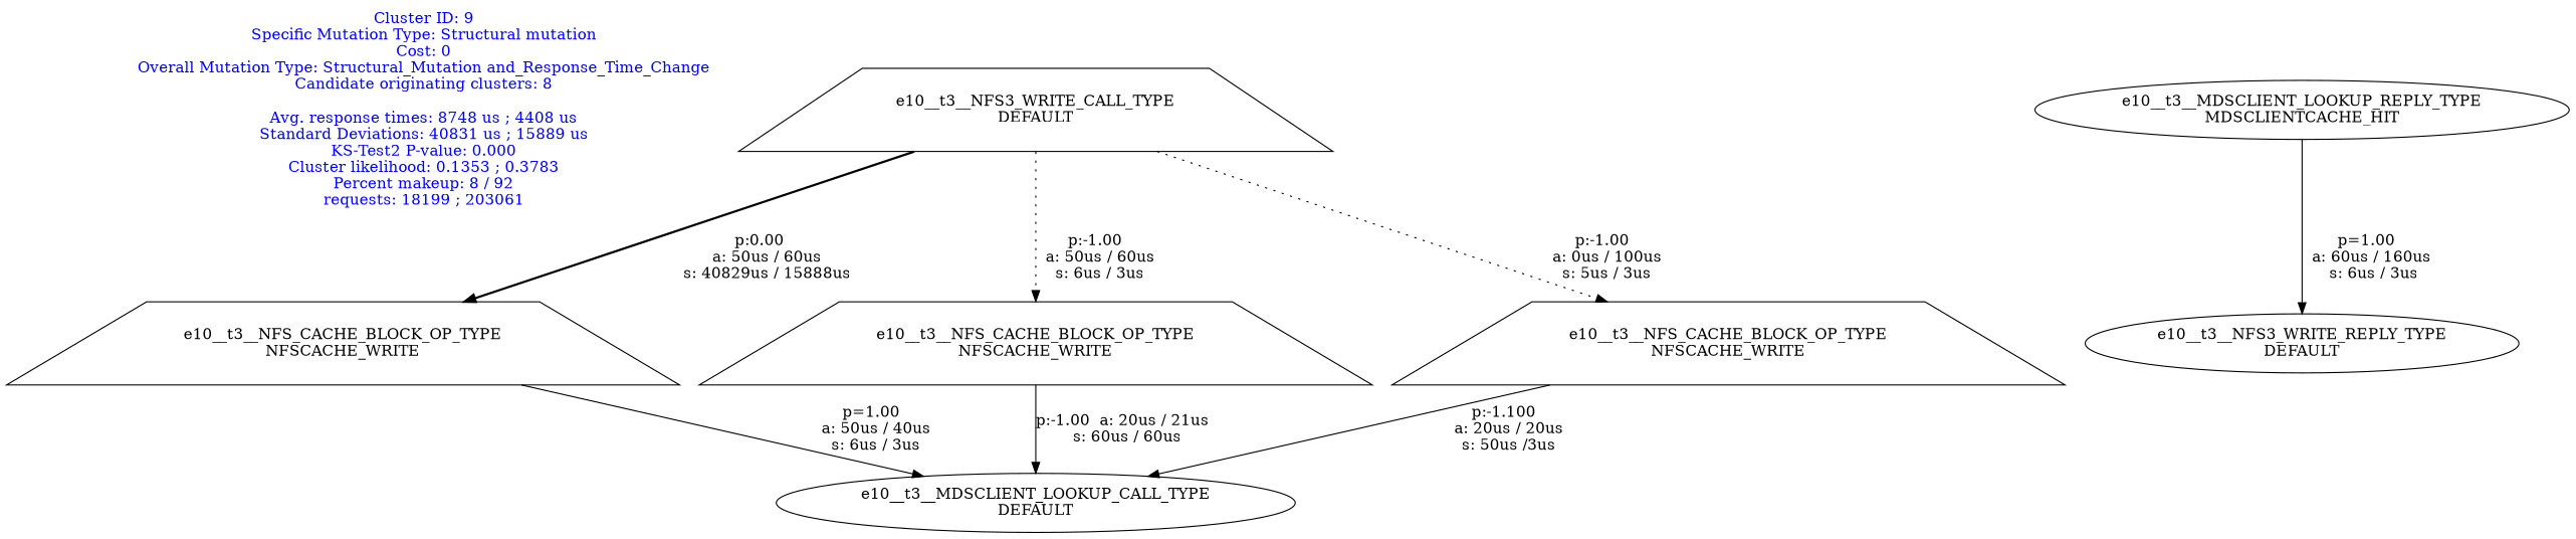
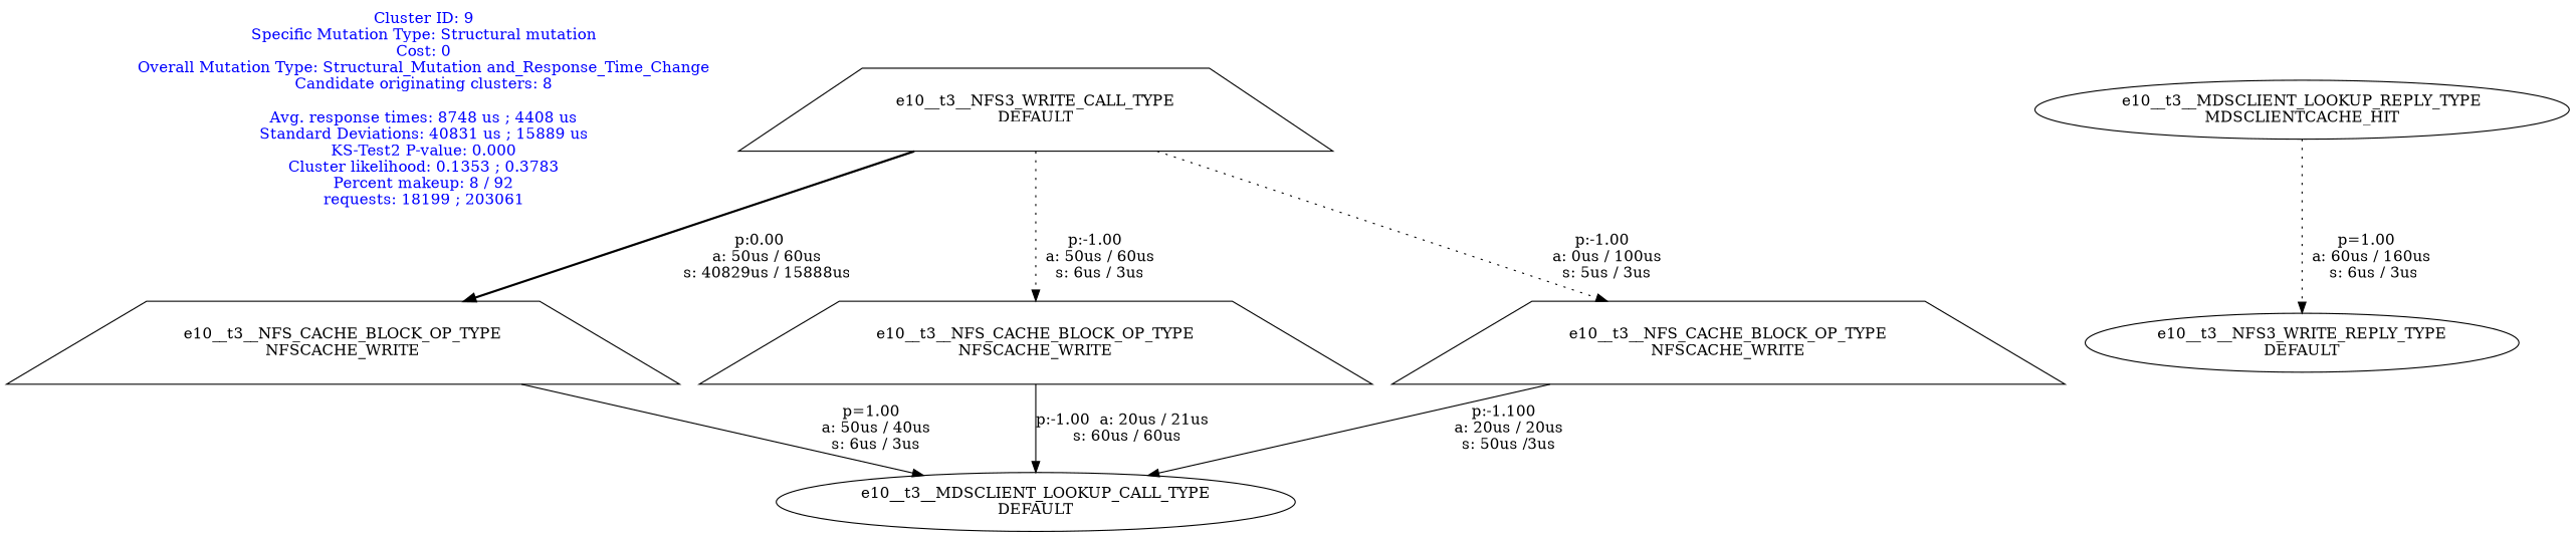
  digraph {
    node [shape=trapezium]
    edge [color=black style=dotted]
    n1 [fontcolor=blue label="Cluster ID: 9\nSpecific Mutation Type: Structural mutation\nCost: 0\nOverall Mutation Type: Structural_Mutation and_Response_Time_Change\nCandidate originating clusters: 8\n\nAvg. response times: 8748 us ; 4408 us\nStandard Deviations: 40831 us ; 15889 us\nKS-Test2 P-value: 0.000\nCluster likelihood: 0.1353 ; 0.3783\nPercent makeup: 8 / 92\nrequests: 18199 ; 203061" shape=plaintext]
    n2 [label="e10__t3__NFS3_WRITE_CALL_TYPE\nDEFAULT"]
    n3 [label="e10__t3__NFS_CACHE_BLOCK_OP_TYPE\nNFSCACHE_WRITE"]
    n4 [label="e10__t3__NFS_CACHE_BLOCK_OP_TYPE\nNFSCACHE_WRITE"]
    n5 [label="e10__t3__NFS_CACHE_BLOCK_OP_TYPE\nNFSCACHE_WRITE"]
    n6 [label="e10__t3__MDSCLIENT_LOOKUP_CALL_TYPE\nDEFAULT" shape=ellipse]
    n7 [label="e10__t3__NFS3_WRITE_REPLY_TYPE\nDEFAULT" shape=ellipse]
    n8 [label="e10__t3__MDSCLIENT_LOOKUP_REPLY_TYPE\nMDSCLIENTCACHE_HIT" shape=ellipse]
    n2 -> n3 [label="p:0.00\n   a: 50us / 60us\n   s: 40829us / 15888us" style=bold]
    n2 -> n4 [label="p:-1.00\n  a: 50us / 60us\n  s: 6us / 3us"]
    n2 -> n5 [label="p:-1.00\n  a: 0us / 100us\n  s: 5us / 3us"]
    n3 -> n6 [label="p=1.00\n  a: 50us / 40us\n  s: 6us / 3us" style=solid]
    n4 -> n6 [label="p:-1.00  a: 20us / 21us\n  s: 60us / 60us" style=solid]
    n5 -> n6 [label="p:-1.100\n  a: 20us / 20us\n  s: 50us /3us" style=solid]
-   n8 -> n7 [label="p=1.00\n  a: 60us / 160us\n   s: 6us / 3us" style=solid]
+   n8 -> n7 [label="p=1.00\n  a: 60us / 160us\n   s: 6us / 3us"]
  }
